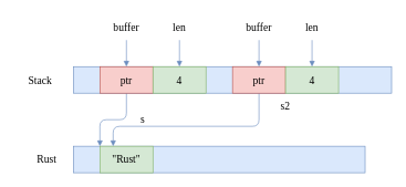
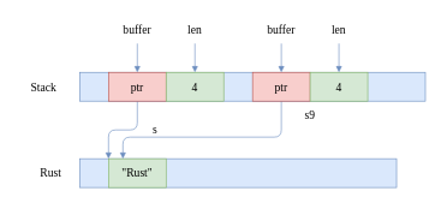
  <mxCell id="0" />
  <mxCell id="1" parent="0" />
  <mxCell id="2" value="Rust" style="text;html=1;align=center;verticalAlign=middle;whiteSpace=wrap;rounded=0;fontFamily=Ubuntu;fontSize=16;fontStyle=0;" parent="1" vertex="1"><mxGeometry x="30" y="220" width="80" height="40" as="geometry" /></mxCell>
  <mxCell id="3" value="s" style="text;html=1;align=center;verticalAlign=middle;whiteSpace=wrap;rounded=0;fontFamily=Ubuntu;fontSize=16;fontStyle=0;" parent="1" vertex="1"><mxGeometry x="175" y="160" width="80" height="40" as="geometry" /></mxCell>
  <mxCell id="4" value="" style="rounded=0;whiteSpace=wrap;html=1;shadow=0;strokeColor=#6c8ebf;strokeWidth=1;fontFamily=Ubuntu;fontSize=16;fontStyle=0;fillColor=#dae8fc;" parent="1" vertex="1"><mxGeometry x="110" y="100" width="480" height="40" as="geometry" /></mxCell>
  <mxCell id="5" value="Stack" style="text;html=1;align=center;verticalAlign=middle;whiteSpace=wrap;rounded=0;fontFamily=Ubuntu;fontSize=16;fontStyle=0;" parent="1" vertex="1"><mxGeometry x="20" y="100" width="80" height="40" as="geometry" /></mxCell>
  <mxCell id="6" value="" style="rounded=0;whiteSpace=wrap;html=1;shadow=0;strokeColor=#6c8ebf;strokeWidth=1;fontFamily=Ubuntu;fontSize=16;fontStyle=0;fillColor=#dae8fc;" parent="1" vertex="1"><mxGeometry x="110" y="220" width="440" height="40" as="geometry" /></mxCell>
  <mxCell id="7" value="&quot;Rust&quot;" style="rounded=0;whiteSpace=wrap;html=1;shadow=0;strokeColor=#82b366;strokeWidth=1;fontFamily=Ubuntu;fontSize=16;fontStyle=0;fillColor=#d5e8d4;" parent="1" vertex="1"><mxGeometry x="150" y="220" width="80" height="40" as="geometry" /></mxCell>
  <mxCell id="8" style="edgeStyle=orthogonalEdgeStyle;rounded=1;orthogonalLoop=1;jettySize=auto;html=1;entryX=0;entryY=0;entryDx=0;entryDy=0;shadow=0;strokeColor=#6c8ebf;strokeWidth=1;fontFamily=Ubuntu;fontSize=14;fontStyle=0;endArrow=block;endFill=1;fillColor=#dae8fc;" parent="1" source="9" target="7" edge="1"><mxGeometry relative="1" as="geometry"><Array as="points"><mxPoint x="190" y="180" /><mxPoint x="150" y="180" /></Array></mxGeometry></mxCell>
  <mxCell id="9" value="ptr" style="rounded=0;whiteSpace=wrap;html=1;shadow=0;strokeColor=#b85450;strokeWidth=1;fontFamily=Ubuntu;fontSize=16;fontStyle=0;fillColor=#f8cecc;" parent="1" vertex="1"><mxGeometry x="150" y="100" width="80" height="40" as="geometry" /></mxCell>
  <mxCell id="10" value="4" style="rounded=0;whiteSpace=wrap;html=1;shadow=0;strokeColor=#82b366;strokeWidth=1;fontFamily=Ubuntu;fontSize=16;fontStyle=0;fillColor=#d5e8d4;" parent="1" vertex="1"><mxGeometry x="230" y="100" width="80" height="40" as="geometry" /></mxCell>
  <mxCell id="11" style="edgeStyle=orthogonalEdgeStyle;rounded=1;orthogonalLoop=1;jettySize=auto;html=1;entryX=0.25;entryY=0;entryDx=0;entryDy=0;shadow=0;strokeColor=#6c8ebf;strokeWidth=1;fontFamily=Ubuntu;fontSize=14;fontStyle=0;endArrow=block;endFill=1;fillColor=#dae8fc;" edge="1" parent="1" source="12" target="7"><mxGeometry relative="1" as="geometry"><Array as="points"><mxPoint x="390" y="190" /><mxPoint x="170" y="190" /></Array></mxGeometry></mxCell>
  <mxCell id="12" value="ptr" style="rounded=0;whiteSpace=wrap;html=1;shadow=0;strokeColor=#b85450;strokeWidth=1;fontFamily=Ubuntu;fontSize=16;fontStyle=0;fillColor=#f8cecc;" parent="1" vertex="1"><mxGeometry x="350" y="100" width="80" height="40" as="geometry" /></mxCell>
  <mxCell id="13" value="4" style="rounded=0;whiteSpace=wrap;html=1;shadow=0;strokeColor=#82b366;strokeWidth=1;fontFamily=Ubuntu;fontSize=16;fontStyle=0;fillColor=#d5e8d4;" parent="1" vertex="1"><mxGeometry x="430" y="100" width="80" height="40" as="geometry" /></mxCell>
- <mxCell id="14" value="s2" style="text;html=1;align=center;verticalAlign=middle;whiteSpace=wrap;rounded=0;fontFamily=Ubuntu;fontSize=16;fontStyle=0;" parent="1" vertex="1"><mxGeometry x="390" y="140" width="80" height="40" as="geometry" /></mxCell>
+ <mxCell id="14" value="s9" style="text;html=1;align=center;verticalAlign=middle;whiteSpace=wrap;rounded=0;fontFamily=Ubuntu;fontSize=16;fontStyle=0;" parent="1" vertex="1"><mxGeometry x="390" y="140" width="80" height="40" as="geometry" /></mxCell>
  <mxCell id="15" style="edgeStyle=orthogonalEdgeStyle;rounded=1;orthogonalLoop=1;jettySize=auto;html=1;entryX=0.5;entryY=0;entryDx=0;entryDy=0;shadow=0;strokeColor=#6c8ebf;strokeWidth=1;fontFamily=Ubuntu;fontSize=14;fontStyle=0;endArrow=block;endFill=1;fillColor=#dae8fc;" parent="1" source="16" target="9" edge="1"><mxGeometry relative="1" as="geometry" /></mxCell>
  <mxCell id="16" value="buffer" style="text;html=1;align=center;verticalAlign=middle;whiteSpace=wrap;rounded=0;fontFamily=Ubuntu;fontSize=16;fontStyle=0;" parent="1" vertex="1"><mxGeometry x="150" y="20" width="80" height="40" as="geometry" /></mxCell>
  <mxCell id="17" style="edgeStyle=orthogonalEdgeStyle;rounded=1;orthogonalLoop=1;jettySize=auto;html=1;entryX=0.5;entryY=0;entryDx=0;entryDy=0;shadow=0;strokeColor=#6c8ebf;strokeWidth=1;fontFamily=Ubuntu;fontSize=14;fontStyle=0;endArrow=block;endFill=1;fillColor=#dae8fc;" parent="1" source="18" target="10" edge="1"><mxGeometry relative="1" as="geometry" /></mxCell>
  <mxCell id="18" value="len" style="text;html=1;align=center;verticalAlign=middle;whiteSpace=wrap;rounded=0;fontFamily=Ubuntu;fontSize=16;fontStyle=0;" parent="1" vertex="1"><mxGeometry x="230" y="20" width="80" height="40" as="geometry" /></mxCell>
  <mxCell id="19" style="edgeStyle=orthogonalEdgeStyle;rounded=1;orthogonalLoop=1;jettySize=auto;html=1;entryX=0.5;entryY=0;entryDx=0;entryDy=0;shadow=0;strokeColor=#6c8ebf;strokeWidth=1;fontFamily=Ubuntu;fontSize=14;fontStyle=0;endArrow=block;endFill=1;fillColor=#dae8fc;" parent="1" source="20" target="13" edge="1"><mxGeometry relative="1" as="geometry" /></mxCell>
  <mxCell id="20" value="len" style="text;html=1;align=center;verticalAlign=middle;whiteSpace=wrap;rounded=0;fontFamily=Ubuntu;fontSize=16;fontStyle=0;" parent="1" vertex="1"><mxGeometry x="430" y="20" width="80" height="40" as="geometry" /></mxCell>
  <mxCell id="21" style="edgeStyle=orthogonalEdgeStyle;rounded=1;orthogonalLoop=1;jettySize=auto;html=1;shadow=0;strokeColor=#6c8ebf;strokeWidth=1;fontFamily=Ubuntu;fontSize=14;fontStyle=0;endArrow=block;endFill=1;fillColor=#dae8fc;" edge="1" parent="1" source="22" target="12"><mxGeometry relative="1" as="geometry" /></mxCell>
  <mxCell id="22" value="buffer" style="text;html=1;align=center;verticalAlign=middle;whiteSpace=wrap;rounded=0;fontFamily=Ubuntu;fontSize=16;fontStyle=0;" vertex="1" parent="1"><mxGeometry x="350" y="20" width="80" height="40" as="geometry" /></mxCell>
